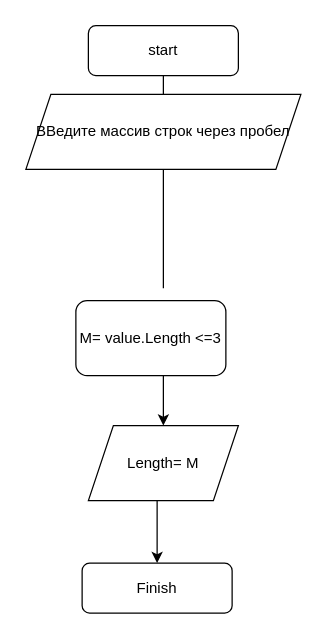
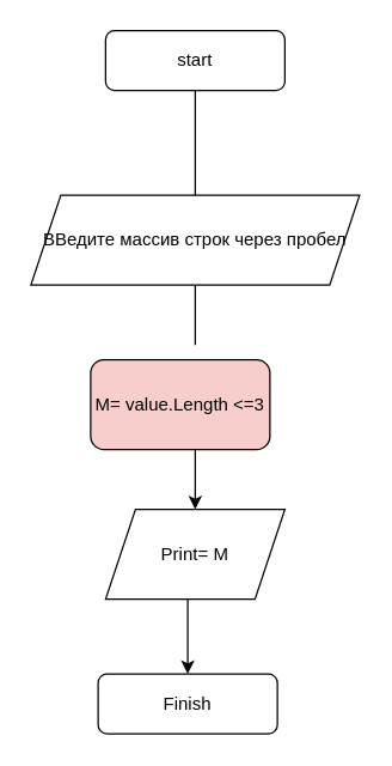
  <mxCell id="0" />
  <mxCell id="1" parent="0" />
  <mxCell id="2" value="start" style="rounded=1;whiteSpace=wrap;html=1;" vertex="1" parent="1"><mxGeometry x="70" y="20" width="120" height="40" as="geometry" /></mxCell>
  <mxCell id="3" value="" style="endArrow=classic;html=1;rounded=0;exitX=0.5;exitY=1;exitDx=0;exitDy=0;startArrow=none;" edge="1" parent="1"><mxGeometry width="50" height="50" relative="1" as="geometry"><mxPoint x="130" y="300" as="sourcePoint" /><mxPoint x="130" y="340" as="targetPoint" /></mxGeometry></mxCell>
  <mxCell id="4" value="" style="endArrow=none;html=1;rounded=0;exitX=0.5;exitY=1;exitDx=0;exitDy=0;startArrow=none;" edge="1" parent="1" source="5"><mxGeometry width="50" height="50" relative="1" as="geometry"><mxPoint x="130" y="80" as="sourcePoint" /><mxPoint x="130" y="230" as="targetPoint" /></mxGeometry></mxCell>
- <mxCell id="5" value="ВВедите массив строк через пробел" style="shape=parallelogram;perimeter=parallelogramPerimeter;whiteSpace=wrap;html=1;fixedSize=1;" vertex="1" parent="1"><mxGeometry x="20" y="75" width="220" height="60" as="geometry" /></mxCell>
+ <mxCell id="5" value="ВВедите массив строк через пробел" style="shape=parallelogram;perimeter=parallelogramPerimeter;whiteSpace=wrap;html=1;fixedSize=1;" vertex="1" parent="1"><mxGeometry x="20" y="130" width="220" height="60" as="geometry" /></mxCell>
  <mxCell id="6" value="" style="endArrow=none;html=1;rounded=0;exitX=0.5;exitY=1;exitDx=0;exitDy=0;" edge="1" parent="1" source="2" target="5"><mxGeometry width="50" height="50" relative="1" as="geometry"><mxPoint x="130" y="80" as="sourcePoint" /><mxPoint x="130" y="240" as="targetPoint" /></mxGeometry></mxCell>
- <mxCell id="7" value="M= value.Length &amp;lt;=3" style="rounded=1;whiteSpace=wrap;html=1;" vertex="1" parent="1"><mxGeometry x="60" y="240" width="120" height="60" as="geometry" /></mxCell>
- <mxCell id="8" value="Length= M" style="shape=parallelogram;perimeter=parallelogramPerimeter;whiteSpace=wrap;html=1;fixedSize=1;" vertex="1" parent="1"><mxGeometry x="70" y="340" width="120" height="60" as="geometry" /></mxCell>
+ <mxCell id="7" value="M= value.Length &amp;lt;=3" style="rounded=1;whiteSpace=wrap;html=1;fillColor=#f8cecc;" vertex="1" parent="1"><mxGeometry x="60" y="240" width="120" height="60" as="geometry" /></mxCell>
+ <mxCell id="8" value="Print= M" style="shape=parallelogram;perimeter=parallelogramPerimeter;whiteSpace=wrap;html=1;fixedSize=1;" vertex="1" parent="1"><mxGeometry x="70" y="340" width="120" height="60" as="geometry" /></mxCell>
  <mxCell id="9" value="" style="endArrow=classic;html=1;rounded=0;" edge="1" parent="1" target="10"><mxGeometry width="50" height="50" relative="1" as="geometry"><mxPoint x="125" y="400" as="sourcePoint" /><mxPoint x="125" y="480" as="targetPoint" /></mxGeometry></mxCell>
  <mxCell id="10" value="Finish" style="rounded=1;whiteSpace=wrap;html=1;" vertex="1" parent="1"><mxGeometry x="65" y="450" width="120" height="40" as="geometry" /></mxCell>
